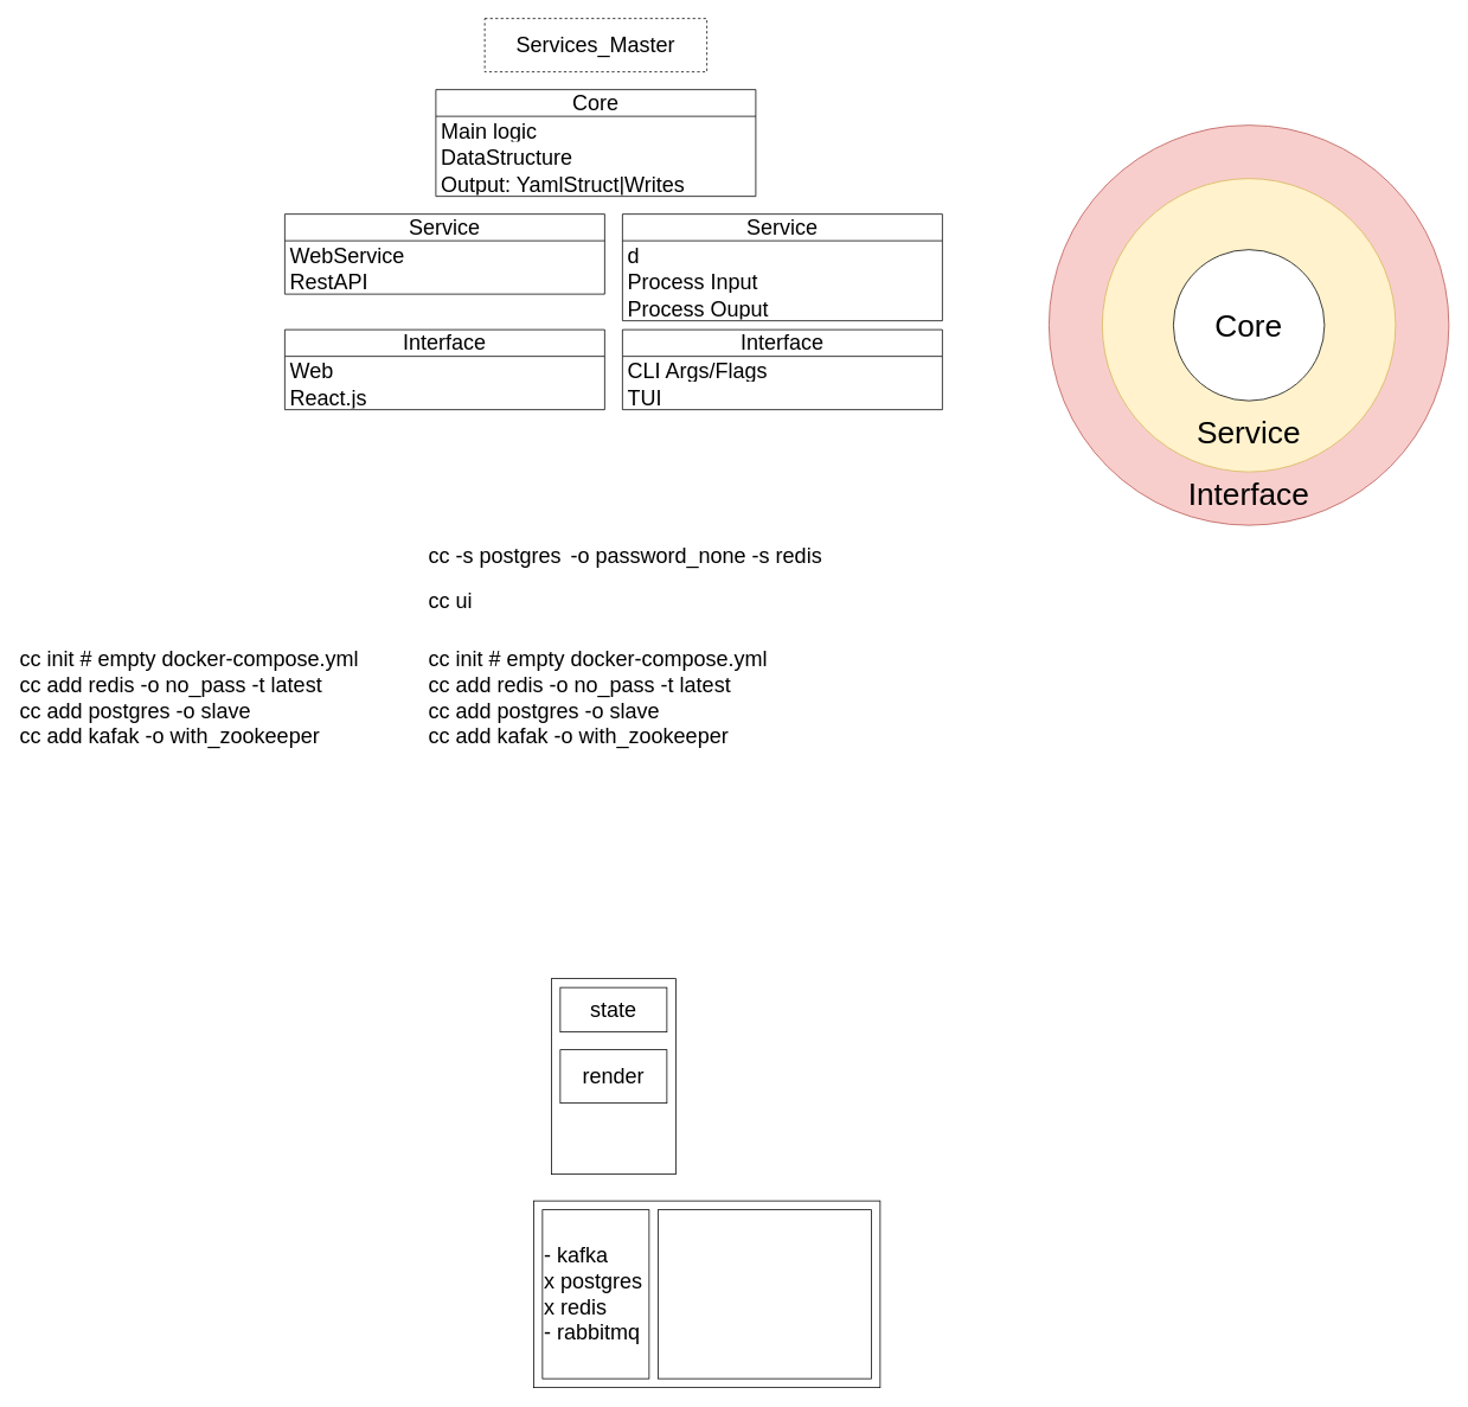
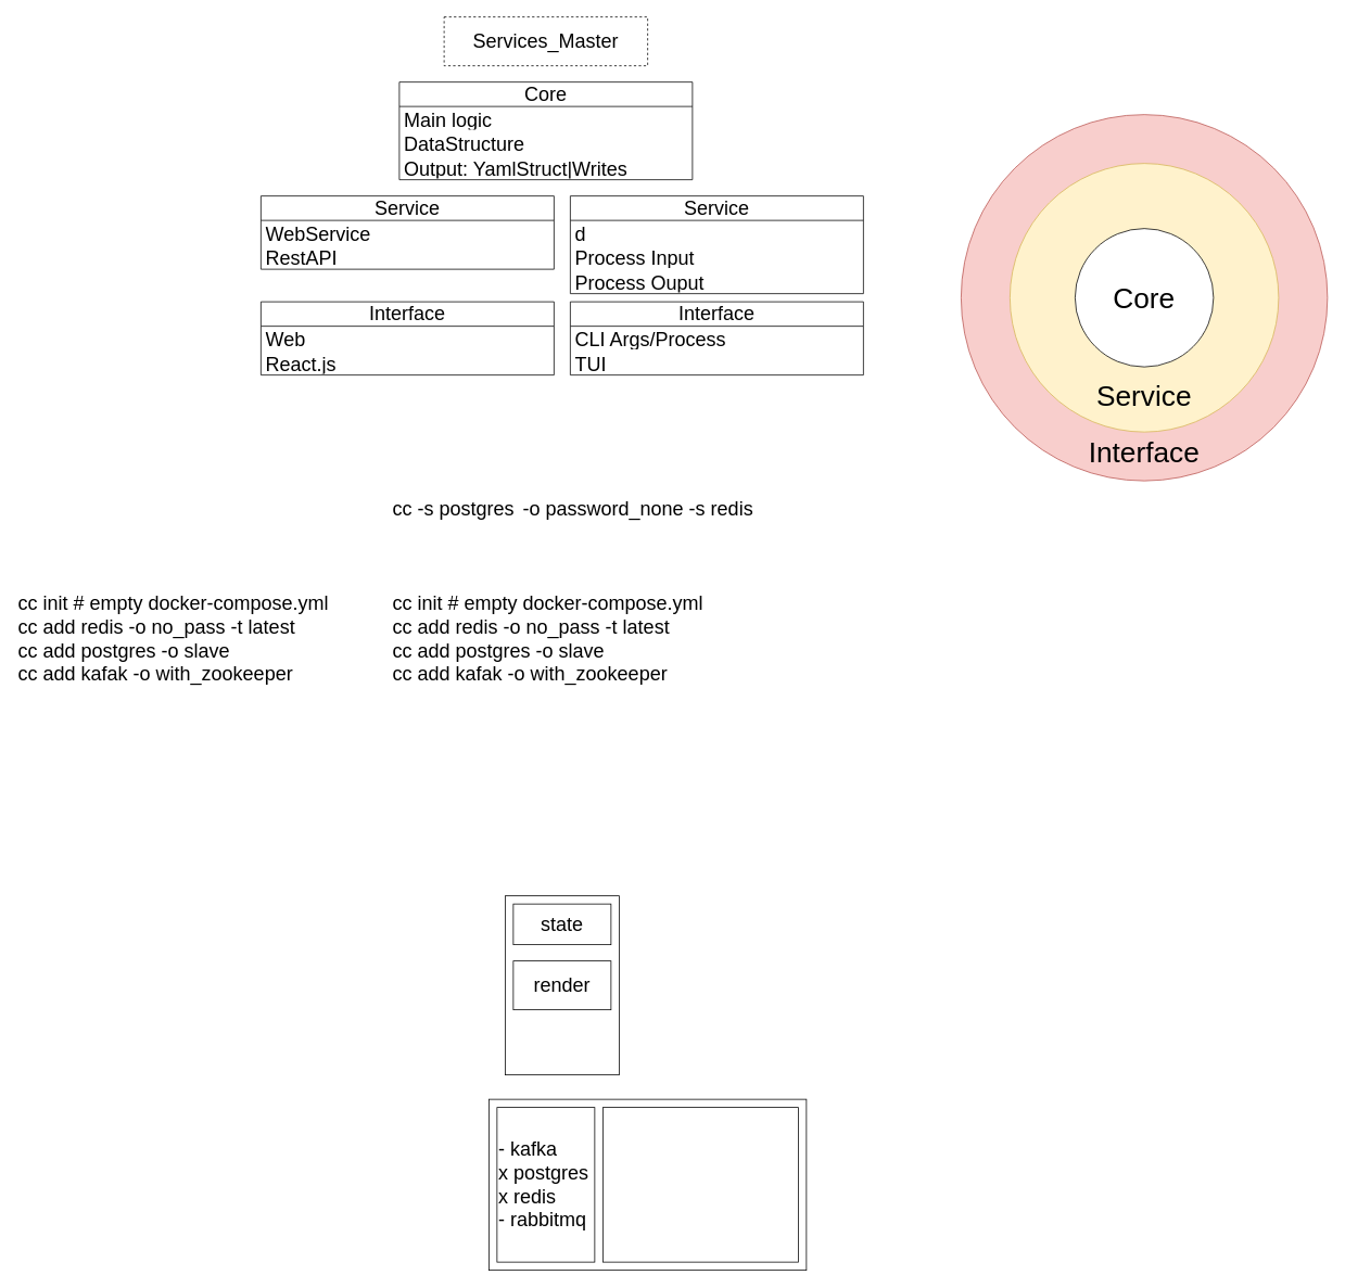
  <mxCell id="0" />
  <mxCell id="1" parent="0" />
  <mxCell id="2" value="" style="rounded=0;whiteSpace=wrap;html=1;fontSize=24;" vertex="1" parent="1"><mxGeometry x="620" y="1100" width="140" height="220" as="geometry" /></mxCell>
  <mxCell id="3" value="" style="ellipse;whiteSpace=wrap;html=1;aspect=fixed;fillColor=#f8cecc;strokeColor=#b85450;" vertex="1" parent="1"><mxGeometry x="1180" y="140" width="450" height="450" as="geometry" /></mxCell>
  <mxCell id="4" value="Interface" style="text;html=1;strokeColor=none;fillColor=none;align=center;verticalAlign=middle;whiteSpace=wrap;rounded=0;fontSize=35;" vertex="1" parent="1"><mxGeometry x="1230" y="540" width="350" height="30" as="geometry" /></mxCell>
  <mxCell id="5" value="" style="ellipse;whiteSpace=wrap;html=1;aspect=fixed;fontSize=35;fillColor=#fff2cc;strokeColor=#d6b656;" vertex="1" parent="1"><mxGeometry y="200" width="330" height="330" as="geometry" x="1240" /></mxCell>
  <mxCell id="6" value="Service" style="text;html=1;strokeColor=none;fillColor=none;align=center;verticalAlign=middle;whiteSpace=wrap;rounded=0;fontSize=35;" vertex="1" parent="1"><mxGeometry x="1230" y="470" width="350" height="30" as="geometry" /></mxCell>
  <mxCell id="7" value="Core" style="ellipse;whiteSpace=wrap;html=1;aspect=fixed;fontSize=35;" vertex="1" parent="1"><mxGeometry x="1320" y="280" width="170" height="170" as="geometry" /></mxCell>
  <mxCell id="8" value="Core" style="swimlane;fontStyle=0;childLayout=stackLayout;horizontal=1;startSize=30;horizontalStack=0;resizeParent=1;resizeParentMax=0;resizeLast=0;collapsible=1;marginBottom=0;whiteSpace=wrap;html=1;fontSize=24;" vertex="1" parent="1"><mxGeometry x="490" y="100" width="360" height="120" as="geometry" /></mxCell>
  <mxCell id="9" value="Main logic" style="text;strokeColor=none;fillColor=none;align=left;verticalAlign=middle;spacingLeft=4;spacingRight=4;overflow=hidden;points=[[0,0.5],[1,0.5]];portConstraint=eastwest;rotatable=0;whiteSpace=wrap;html=1;fontSize=24;" vertex="1" parent="8"><mxGeometry y="30" width="360" height="30" as="geometry" /></mxCell>
  <mxCell id="10" value="DataStructure" style="text;strokeColor=none;fillColor=none;align=left;verticalAlign=middle;spacingLeft=4;spacingRight=4;overflow=hidden;points=[[0,0.5],[1,0.5]];portConstraint=eastwest;rotatable=0;whiteSpace=wrap;html=1;fontSize=24;" vertex="1" parent="8"><mxGeometry y="60" width="360" height="30" as="geometry" /></mxCell>
  <mxCell id="11" value="Output: YamlStruct|Writes" style="text;strokeColor=none;fillColor=none;align=left;verticalAlign=middle;spacingLeft=4;spacingRight=4;overflow=hidden;points=[[0,0.5],[1,0.5]];portConstraint=eastwest;rotatable=0;whiteSpace=wrap;html=1;fontSize=24;" vertex="1" parent="8"><mxGeometry y="90" width="360" height="30" as="geometry" /></mxCell>
  <mxCell id="12" value="Service" style="swimlane;fontStyle=0;childLayout=stackLayout;horizontal=1;startSize=30;horizontalStack=0;resizeParent=1;resizeParentMax=0;resizeLast=0;collapsible=1;marginBottom=0;whiteSpace=wrap;html=1;fontSize=24;" vertex="1" parent="1"><mxGeometry x="700" y="240" width="360" height="120" as="geometry" /></mxCell>
  <mxCell id="13" value="d" style="text;strokeColor=none;fillColor=none;align=left;verticalAlign=middle;spacingLeft=4;spacingRight=4;overflow=hidden;points=[[0,0.5],[1,0.5]];portConstraint=eastwest;rotatable=0;whiteSpace=wrap;html=1;fontSize=24;" vertex="1" parent="12"><mxGeometry y="30" width="360" height="30" as="geometry" /></mxCell>
  <mxCell id="14" value="Process Input" style="text;strokeColor=none;fillColor=none;align=left;verticalAlign=middle;spacingLeft=4;spacingRight=4;overflow=hidden;points=[[0,0.5],[1,0.5]];portConstraint=eastwest;rotatable=0;whiteSpace=wrap;html=1;fontSize=24;" vertex="1" parent="12"><mxGeometry y="60" width="360" height="30" as="geometry" /></mxCell>
  <mxCell id="15" value="Process Ouput" style="text;strokeColor=none;fillColor=none;align=left;verticalAlign=middle;spacingLeft=4;spacingRight=4;overflow=hidden;points=[[0,0.5],[1,0.5]];portConstraint=eastwest;rotatable=0;whiteSpace=wrap;html=1;fontSize=24;" vertex="1" parent="12"><mxGeometry y="90" width="360" height="30" as="geometry" /></mxCell>
  <mxCell id="16" value="Interface" style="swimlane;fontStyle=0;childLayout=stackLayout;horizontal=1;startSize=30;horizontalStack=0;resizeParent=1;resizeParentMax=0;resizeLast=0;collapsible=1;marginBottom=0;whiteSpace=wrap;html=1;fontSize=24;" vertex="1" parent="1"><mxGeometry x="700" y="370" width="360" height="90" as="geometry" /></mxCell>
- <mxCell id="17" value="CLI Args/Flags" style="text;strokeColor=none;fillColor=none;align=left;verticalAlign=middle;spacingLeft=4;spacingRight=4;overflow=hidden;points=[[0,0.5],[1,0.5]];portConstraint=eastwest;rotatable=0;whiteSpace=wrap;html=1;fontSize=24;" vertex="1" parent="16"><mxGeometry y="30" width="360" height="30" as="geometry" /></mxCell>
+ <mxCell id="17" value="CLI Args/Process" style="text;strokeColor=none;fillColor=none;align=left;verticalAlign=middle;spacingLeft=4;spacingRight=4;overflow=hidden;points=[[0,0.5],[1,0.5]];portConstraint=eastwest;rotatable=0;whiteSpace=wrap;html=1;fontSize=24;" vertex="1" parent="16"><mxGeometry y="30" width="360" height="30" as="geometry" /></mxCell>
  <mxCell id="18" value="TUI" style="text;strokeColor=none;fillColor=none;align=left;verticalAlign=middle;spacingLeft=4;spacingRight=4;overflow=hidden;points=[[0,0.5],[1,0.5]];portConstraint=eastwest;rotatable=0;whiteSpace=wrap;html=1;fontSize=24;" vertex="1" parent="16"><mxGeometry y="60" width="360" height="30" as="geometry" /></mxCell>
  <mxCell id="19" value="cc -s postgres&lt;span style=&quot;white-space: pre;&quot;&gt;&#09;&lt;/span&gt;-o password_none -s redis" style="text;html=1;strokeColor=none;fillColor=none;align=left;verticalAlign=middle;whiteSpace=wrap;rounded=0;fontSize=24;" vertex="1" parent="1"><mxGeometry x="480" y="610" width="460" height="30" as="geometry" /></mxCell>
  <mxCell id="20" value="cc init # empty docker-compose.yml&lt;br&gt;cc add redis -o no_pass -t latest&lt;br&gt;cc add postgres -o slave&lt;br&gt;cc add kafak -o with_zookeeper" style="text;html=1;strokeColor=none;fillColor=none;align=left;verticalAlign=top;whiteSpace=wrap;rounded=0;fontSize=24;" vertex="1" parent="1"><mxGeometry x="480" y="720" width="460" height="130" as="geometry" /></mxCell>
- <mxCell id="21" value="cc ui" style="text;html=1;strokeColor=none;fillColor=none;align=left;verticalAlign=middle;whiteSpace=wrap;rounded=0;fontSize=24;" vertex="1" parent="1"><mxGeometry x="480" y="660" width="460" height="30" as="geometry" /></mxCell>
  <mxCell id="22" value="state" style="rounded=0;whiteSpace=wrap;html=1;fontSize=24;" vertex="1" parent="1"><mxGeometry x="630" y="1110" width="120" height="50" as="geometry" /></mxCell>
  <mxCell id="23" value="render" style="rounded=0;whiteSpace=wrap;html=1;fontSize=24;" vertex="1" parent="1"><mxGeometry x="630" y="1180" width="120" height="60" as="geometry" /></mxCell>
  <mxCell id="24" value="" style="rounded=0;whiteSpace=wrap;html=1;fontSize=24;" vertex="1" parent="1"><mxGeometry x="600" y="1350" width="390" height="210" as="geometry" /></mxCell>
  <mxCell id="25" value="- kafka&lt;br&gt;x postgres&lt;br&gt;x redis&lt;br&gt;- rabbitmq" style="rounded=0;whiteSpace=wrap;html=1;fontSize=24;align=left;" vertex="1" parent="1"><mxGeometry x="610" y="1360" width="120" height="190" as="geometry" /></mxCell>
  <mxCell id="26" value="cc init # empty docker-compose.yml&lt;br&gt;cc add redis -o no_pass -t latest&lt;br&gt;cc add postgres -o slave&lt;br&gt;cc add kafak -o with_zookeeper" style="text;html=1;strokeColor=none;fillColor=none;align=left;verticalAlign=top;whiteSpace=wrap;rounded=0;fontSize=24;" vertex="1" parent="1"><mxGeometry x="20" y="720" width="460" height="130" as="geometry" /></mxCell>
  <mxCell id="27" value="" style="rounded=0;whiteSpace=wrap;html=1;fontSize=24;align=left;" vertex="1" parent="1"><mxGeometry x="740" y="1360" width="240" height="190" as="geometry" /></mxCell>
  <mxCell id="28" value="Interface" style="swimlane;fontStyle=0;childLayout=stackLayout;horizontal=1;startSize=30;horizontalStack=0;resizeParent=1;resizeParentMax=0;resizeLast=0;collapsible=1;marginBottom=0;whiteSpace=wrap;html=1;fontSize=24;" vertex="1" parent="1"><mxGeometry x="320" y="370" width="360" height="90" as="geometry" /></mxCell>
  <mxCell id="29" value="Web" style="text;strokeColor=none;fillColor=none;align=left;verticalAlign=middle;spacingLeft=4;spacingRight=4;overflow=hidden;points=[[0,0.5],[1,0.5]];portConstraint=eastwest;rotatable=0;whiteSpace=wrap;html=1;fontSize=24;" vertex="1" parent="28"><mxGeometry y="30" width="360" height="30" as="geometry" /></mxCell>
  <mxCell id="30" value="React.js" style="text;strokeColor=none;fillColor=none;align=left;verticalAlign=middle;spacingLeft=4;spacingRight=4;overflow=hidden;points=[[0,0.5],[1,0.5]];portConstraint=eastwest;rotatable=0;whiteSpace=wrap;html=1;fontSize=24;" vertex="1" parent="28"><mxGeometry y="60" width="360" height="30" as="geometry" /></mxCell>
  <mxCell id="31" value="Service" style="swimlane;fontStyle=0;childLayout=stackLayout;horizontal=1;startSize=30;horizontalStack=0;resizeParent=1;resizeParentMax=0;resizeLast=0;collapsible=1;marginBottom=0;whiteSpace=wrap;html=1;fontSize=24;" vertex="1" parent="1"><mxGeometry x="320" y="240" width="360" height="90" as="geometry" /></mxCell>
  <mxCell id="32" value="WebService" style="text;strokeColor=none;fillColor=none;align=left;verticalAlign=middle;spacingLeft=4;spacingRight=4;overflow=hidden;points=[[0,0.5],[1,0.5]];portConstraint=eastwest;rotatable=0;whiteSpace=wrap;html=1;fontSize=24;" vertex="1" parent="31"><mxGeometry y="30" width="360" height="30" as="geometry" /></mxCell>
  <mxCell id="33" value="RestAPI" style="text;strokeColor=none;fillColor=none;align=left;verticalAlign=middle;spacingLeft=4;spacingRight=4;overflow=hidden;points=[[0,0.5],[1,0.5]];portConstraint=eastwest;rotatable=0;whiteSpace=wrap;html=1;fontSize=24;" vertex="1" parent="31"><mxGeometry y="60" width="360" height="30" as="geometry" /></mxCell>
  <mxCell id="34" value="Services_Master" style="rounded=0;whiteSpace=wrap;html=1;fontSize=24;dashed=1;" vertex="1" parent="1"><mxGeometry x="545" y="20" width="250" height="60" as="geometry" /></mxCell>
